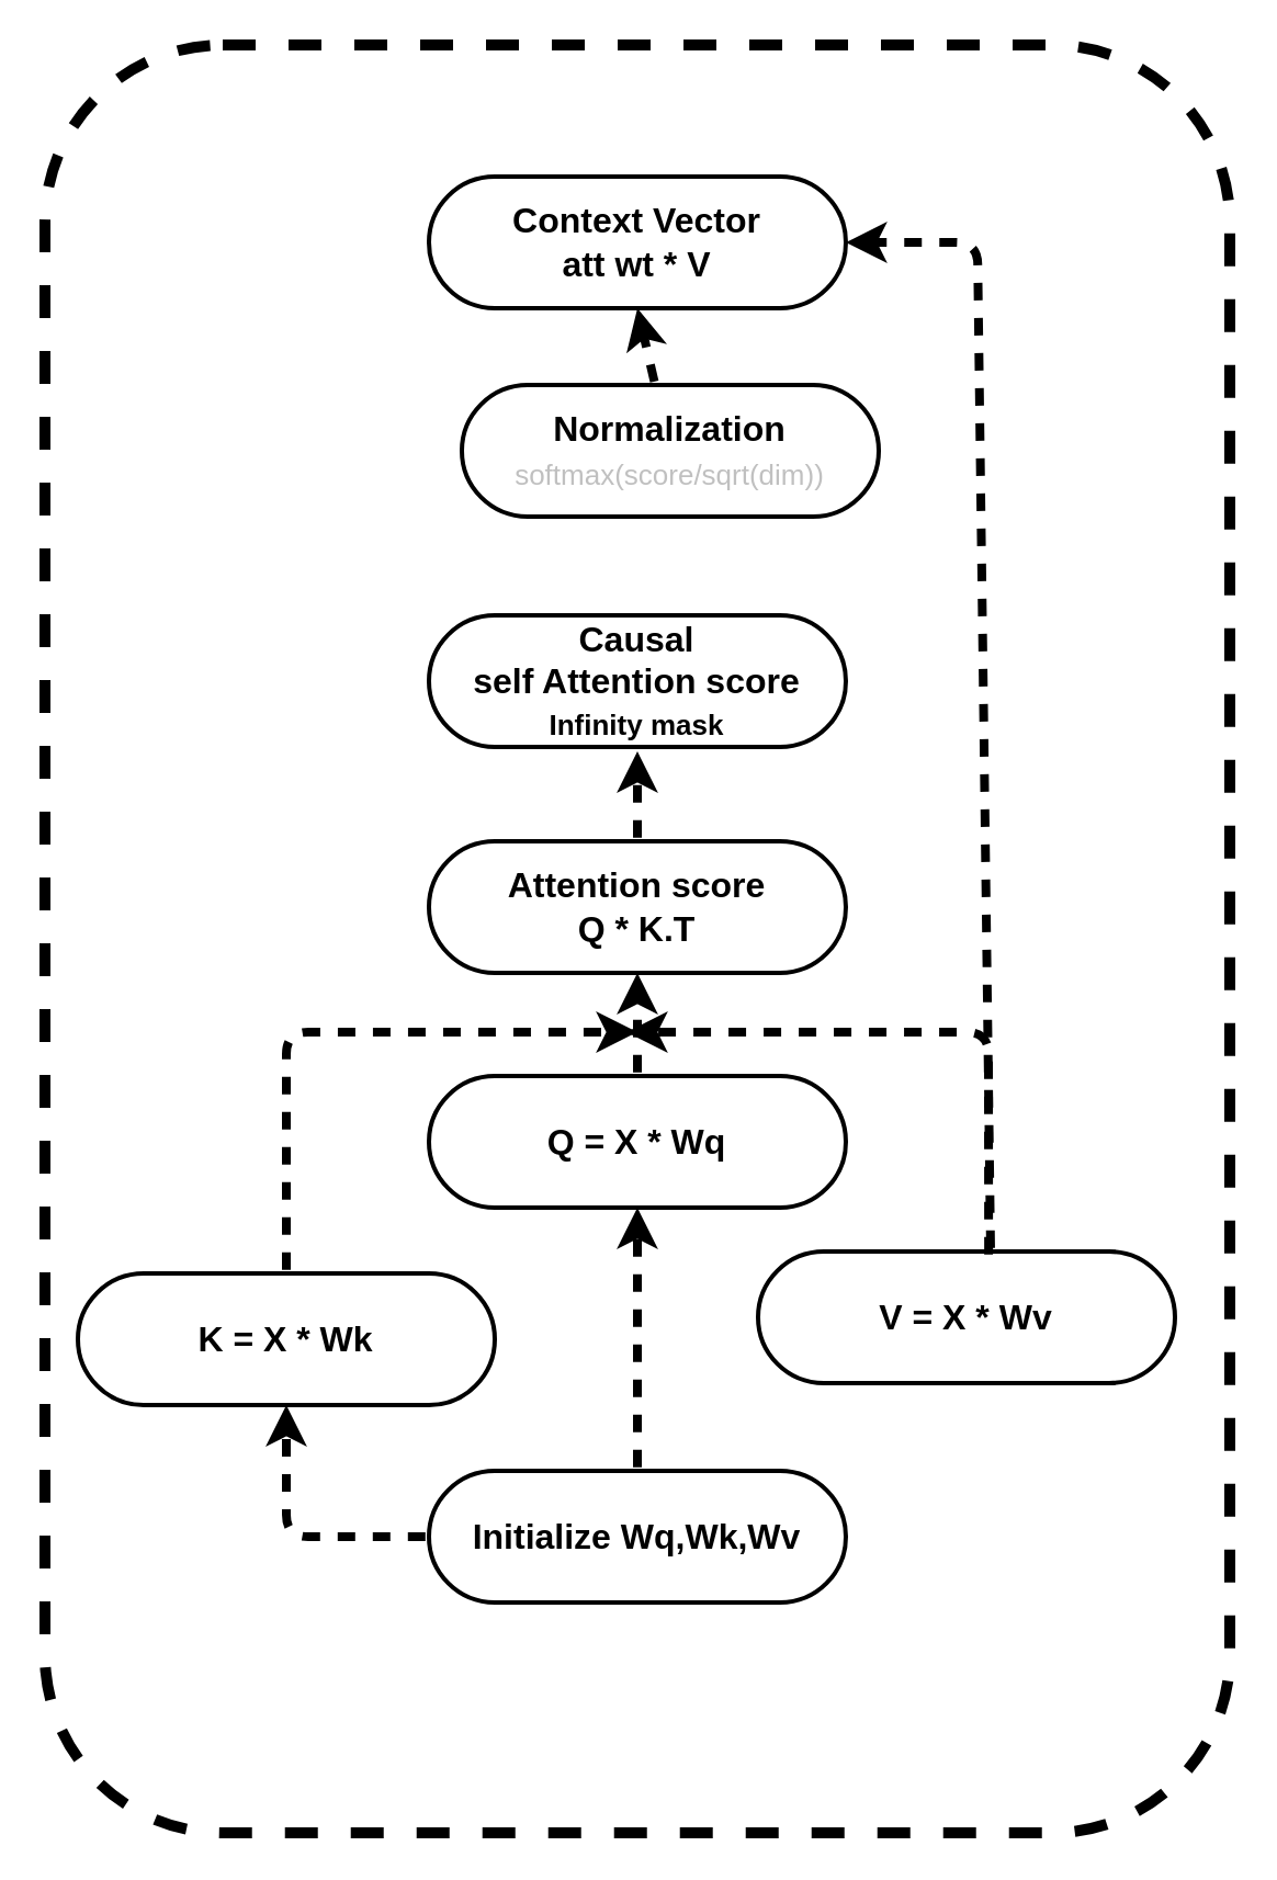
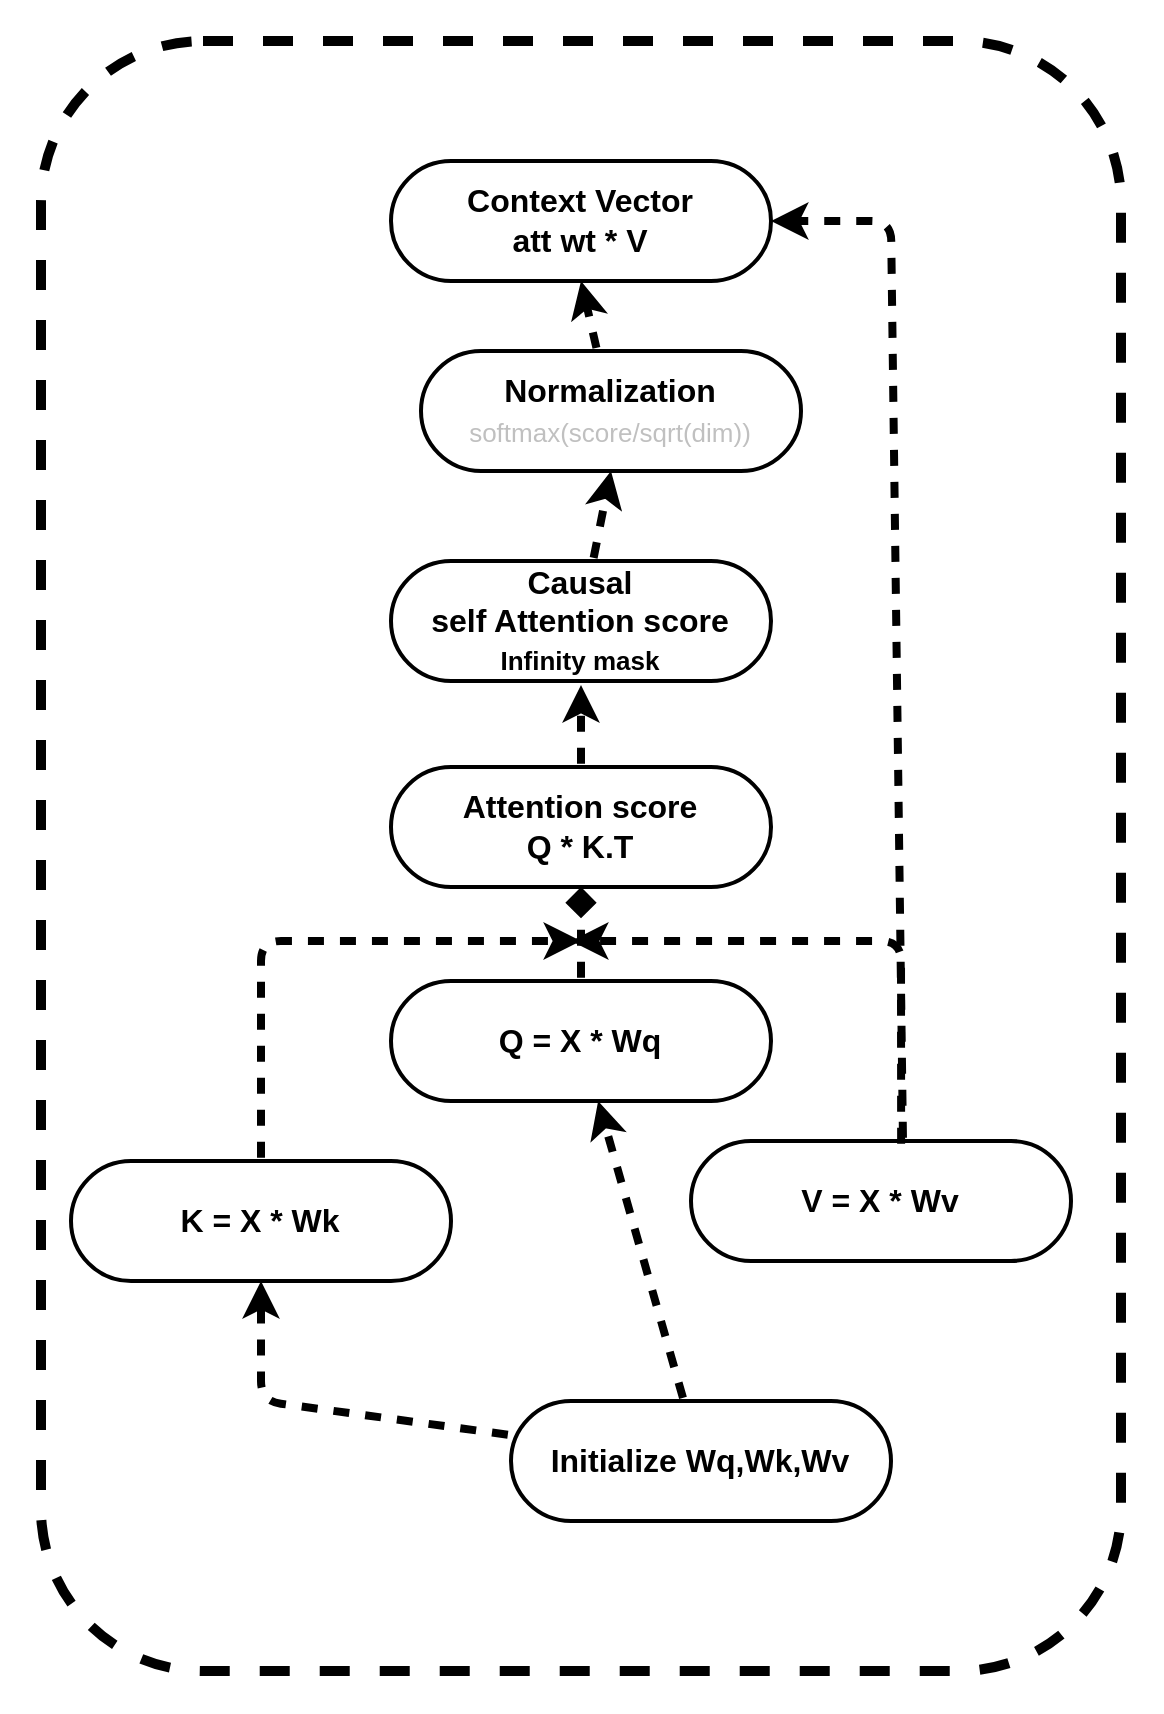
  <mxCell id="0" />
  <mxCell id="1" parent="0" />
  <mxCell id="2" value="" style="rounded=1;whiteSpace=wrap;html=1;dashed=1;fontSize=16;fontStyle=1;strokeWidth=5;fillColor=none;gradientColor=#7ea6e0;strokeColor=#000000;" vertex="1" parent="1"><mxGeometry x="20" y="20" width="540" height="815" as="geometry" /></mxCell>
  <mxCell id="3" value="" style="edgeStyle=none;html=1;flowAnimation=1;strokeWidth=4;" edge="1" parent="1" source="4" target="6"><mxGeometry relative="1" as="geometry" /></mxCell>
- <mxCell id="4" value="Initialize Wq,Wk,Wv" style="html=1;dashed=0;whiteSpace=wrap;shape=mxgraph.dfd.start;fontSize=16;fontStyle=1;strokeWidth=2;" vertex="1" parent="1"><mxGeometry x="195" y="670" width="190" height="60" as="geometry" /></mxCell>
- <mxCell id="5" value="" style="edgeStyle=none;html=1;flowAnimation=1;strokeWidth=4;" edge="1" parent="1" source="6" target="8"><mxGeometry relative="1" as="geometry" /></mxCell>
+ <mxCell id="4" value="Initialize Wq,Wk,Wv" style="html=1;dashed=0;whiteSpace=wrap;shape=mxgraph.dfd.start;fontSize=16;fontStyle=1;strokeWidth=2;" vertex="1" parent="1"><mxGeometry x="255" y="700" width="190" height="60" as="geometry" /></mxCell>
+ <mxCell id="5" value="" style="edgeStyle=none;html=1;flowAnimation=1;strokeWidth=4;endArrow=diamond;" edge="1" parent="1" source="6" target="8"><mxGeometry relative="1" as="geometry" /></mxCell>
  <mxCell id="6" value="Q = X * Wq" style="html=1;dashed=0;whiteSpace=wrap;shape=mxgraph.dfd.start;fontSize=16;fontStyle=1;strokeWidth=2;" vertex="1" parent="1"><mxGeometry x="195" y="490" width="190" height="60" as="geometry" /></mxCell>
  <mxCell id="7" value="" style="edgeStyle=none;html=1;flowAnimation=1;strokeWidth=4;" edge="1" parent="1" source="8"><mxGeometry relative="1" as="geometry"><mxPoint x="290" y="342" as="targetPoint" /></mxGeometry></mxCell>
  <mxCell id="8" value="Attention score&lt;div&gt;Q * K.T&lt;/div&gt;" style="html=1;dashed=0;whiteSpace=wrap;shape=mxgraph.dfd.start;fontSize=16;fontStyle=1;strokeWidth=2;" vertex="1" parent="1"><mxGeometry x="195" y="383" width="190" height="60" as="geometry" /></mxCell>
  <mxCell id="9" value="V = X * Wv" style="html=1;dashed=0;whiteSpace=wrap;shape=mxgraph.dfd.start;fontSize=16;fontStyle=1;strokeWidth=2;" vertex="1" parent="1"><mxGeometry x="345" y="570" width="190" height="60" as="geometry" /></mxCell>
  <mxCell id="10" value="K = X * Wk" style="html=1;dashed=0;whiteSpace=wrap;shape=mxgraph.dfd.start;fontSize=16;fontStyle=1;strokeWidth=2;" vertex="1" parent="1"><mxGeometry x="35" y="580" width="190" height="60" as="geometry" /></mxCell>
  <mxCell id="11" style="edgeStyle=none;html=1;entryX=0.5;entryY=0.5;entryDx=0;entryDy=30;entryPerimeter=0;flowAnimation=1;strokeWidth=4;" edge="1" parent="1" source="4" target="10"><mxGeometry relative="1" as="geometry"><Array as="points"><mxPoint x="130" y="700" /></Array></mxGeometry></mxCell>
  <mxCell id="12" style="edgeStyle=none;html=1;flowAnimation=1;strokeWidth=4;" edge="1" parent="1" source="10"><mxGeometry relative="1" as="geometry"><mxPoint x="290" y="470" as="targetPoint" /><Array as="points"><mxPoint x="130" y="470" /><mxPoint x="215" y="470" /></Array></mxGeometry></mxCell>
  <mxCell id="13" style="edgeStyle=none;html=1;exitX=0.553;exitY=0.05;exitDx=0;exitDy=0;exitPerimeter=0;flowAnimation=1;strokeWidth=4;" edge="1" parent="1" source="9"><mxGeometry relative="1" as="geometry"><mxPoint x="285" y="470" as="targetPoint" /><Array as="points"><mxPoint x="450" y="470" /></Array></mxGeometry></mxCell>
  <mxCell id="14" value="" style="edgeStyle=none;html=1;flowAnimation=1;strokeWidth=2;" edge="1" parent="1" target="15"><mxGeometry relative="1" as="geometry"><mxPoint x="290" y="282" as="sourcePoint" /></mxGeometry></mxCell>
  <mxCell id="15" value="Causal &lt;br&gt;self Attention score&lt;br&gt;&lt;div&gt;&lt;font style=&quot;font-size: 13px;&quot;&gt;Infinity mask&lt;/font&gt;&lt;/div&gt;" style="html=1;dashed=0;whiteSpace=wrap;shape=mxgraph.dfd.start;fontSize=16;fontStyle=1;strokeWidth=2;" vertex="1" parent="1"><mxGeometry x="195" y="280" width="190" height="60" as="geometry" /></mxCell>
  <mxCell id="16" value="Normalization&lt;div&gt;&lt;span style=&quot;color: rgb(192, 192, 192); font-weight: normal;&quot;&gt;&lt;font style=&quot;font-size: 13px;&quot;&gt;softmax(score/sqrt(dim))&lt;/font&gt;&lt;/span&gt;&lt;/div&gt;" style="html=1;dashed=0;whiteSpace=wrap;shape=mxgraph.dfd.start;fontSize=16;fontStyle=1;strokeWidth=2;" vertex="1" parent="1"><mxGeometry x="210" y="175" width="190" height="60" as="geometry" /></mxCell>
  <mxCell id="17" value="" style="endArrow=classic;html=1;entryX=1;entryY=0.5;entryDx=0;entryDy=0;entryPerimeter=0;flowAnimation=1;strokeWidth=4;" edge="1" parent="1" target="19"><mxGeometry width="50" height="50" relative="1" as="geometry"><mxPoint x="451" y="570" as="sourcePoint" /><mxPoint x="388" y="102" as="targetPoint" /><Array as="points"><mxPoint x="445" y="110" /></Array></mxGeometry></mxCell>
  <mxCell id="18" value="" style="edgeStyle=none;html=1;" edge="1" parent="1" target="19"><mxGeometry relative="1" as="geometry"><mxPoint x="290" y="100" as="sourcePoint" /></mxGeometry></mxCell>
  <mxCell id="19" value="Context Vector&lt;div&gt;att wt * V&lt;/div&gt;" style="html=1;dashed=0;whiteSpace=wrap;shape=mxgraph.dfd.start;fontSize=16;fontStyle=1;strokeWidth=2;" vertex="1" parent="1"><mxGeometry x="195" y="80" width="190" height="60" as="geometry" /></mxCell>
+ <mxCell id="20" style="edgeStyle=none;html=1;entryX=0.5;entryY=0.5;entryDx=0;entryDy=30;entryPerimeter=0;flowAnimation=1;strokeWidth=4;" edge="1" parent="1" source="15" target="16"><mxGeometry relative="1" as="geometry" /></mxCell>
  <mxCell id="21" style="edgeStyle=none;html=1;entryX=0.5;entryY=0.5;entryDx=0;entryDy=30;entryPerimeter=0;strokeWidth=4;flowAnimation=1;" edge="1" parent="1" source="16" target="19"><mxGeometry relative="1" as="geometry" /></mxCell>
